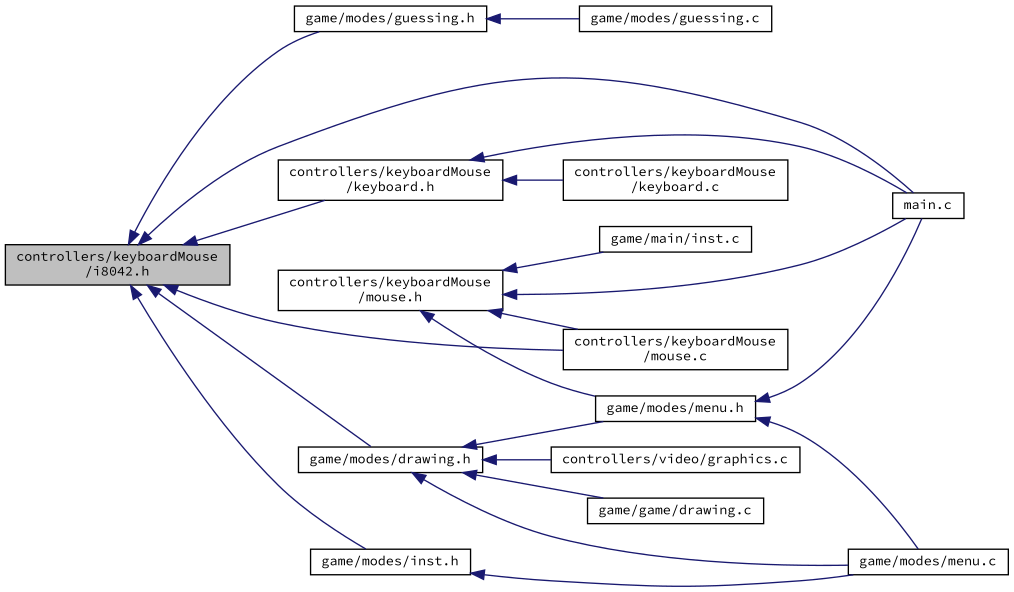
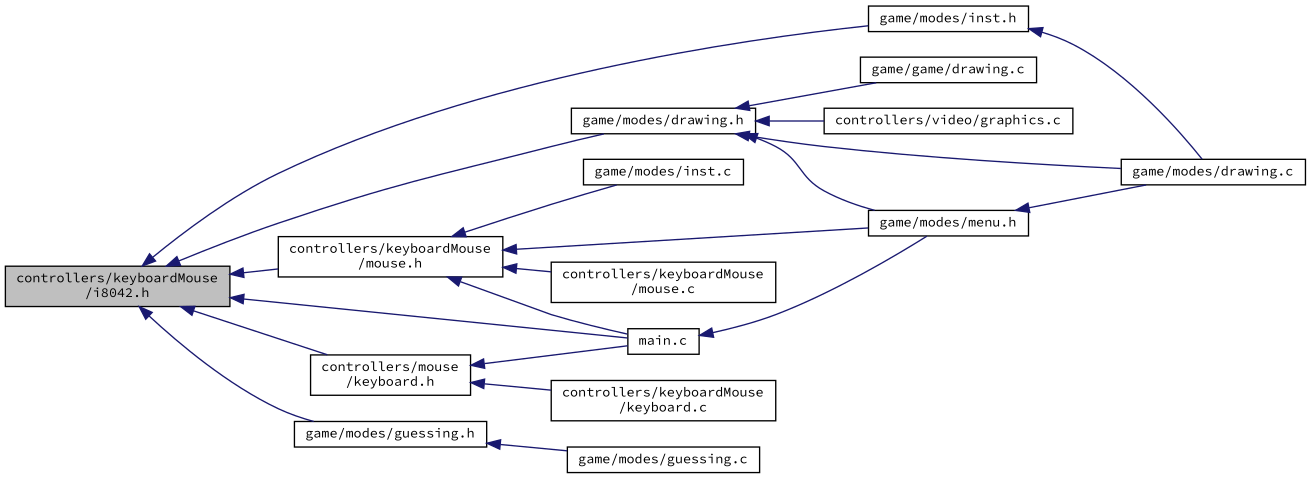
  digraph {
    fontname="Source Code Pro"
    rankdir=LR
    node [color=black fillcolor=white fontname="Source Code Pro" fontsize=10 shape=record style=filled]
    edge [color=midnightblue dir=back fontname="Source Code Pro" fontsize=10 labelfontname=Helvetica labelfontsize=10 style=solid]
    n1 [fillcolor=grey75 fontcolor=black height=0.2 label="controllers/keyboardMouse\l/i8042.h" width=0.4]
-   n2 [height=0.2 label="controllers/keyboardMouse\l/keyboard.h" width=0.4]
+   n2 [height=0.2 label="controllers/mouse\l/keyboard.h" width=0.4]
    n3 [height=0.2 label="main.c" width=0.4]
    n4 [height=0.2 label="controllers/keyboardMouse\l/mouse.h" width=0.4]
    n5 [height=0.2 label="game/modes/drawing.h" width=0.4]
    n6 [height=0.2 label="game/modes/guessing.h" width=0.4]
    n7 [height=0.2 label="game/modes/inst.h" width=0.4]
    n8 [height=0.2 label="controllers/keyboardMouse\l/keyboard.c" width=0.4]
    n9 [height=0.2 label="controllers/keyboardMouse\l/mouse.c" width=0.4]
    n10 [height=0.2 label="game/modes/menu.h" width=0.4]
-   n11 [height=0.2 label="game/main/inst.c" width=0.4]
-   n12 [height=0.2 label="game/modes/menu.c" width=0.4]
+   n11 [height=0.2 label="game/modes/inst.c" width=0.4]
+   n12 [height=0.2 label="game/modes/drawing.c" width=0.4]
    n13 [height=0.2 label="controllers/video/graphics.c" width=0.4]
    n14 [height=0.2 label="game/game/drawing.c" width=0.4]
    n15 [height=0.2 label="game/modes/guessing.c" width=0.4]
    n1 -> n2
    n1 -> n3
-   n1 -> n9
+   n1 -> n4
    n1 -> n5
    n1 -> n6
    n1 -> n7
    n2 -> n3
    n2 -> n8
    n4 -> n3
    n4 -> n9
    n4 -> n10
    n4 -> n11
    n5 -> n10
    n5 -> n12
    n5 -> n13
    n5 -> n14
    n6 -> n15
    n7 -> n12
-   n10 -> n3
+   n3 -> n10
    n10 -> n12
  }
